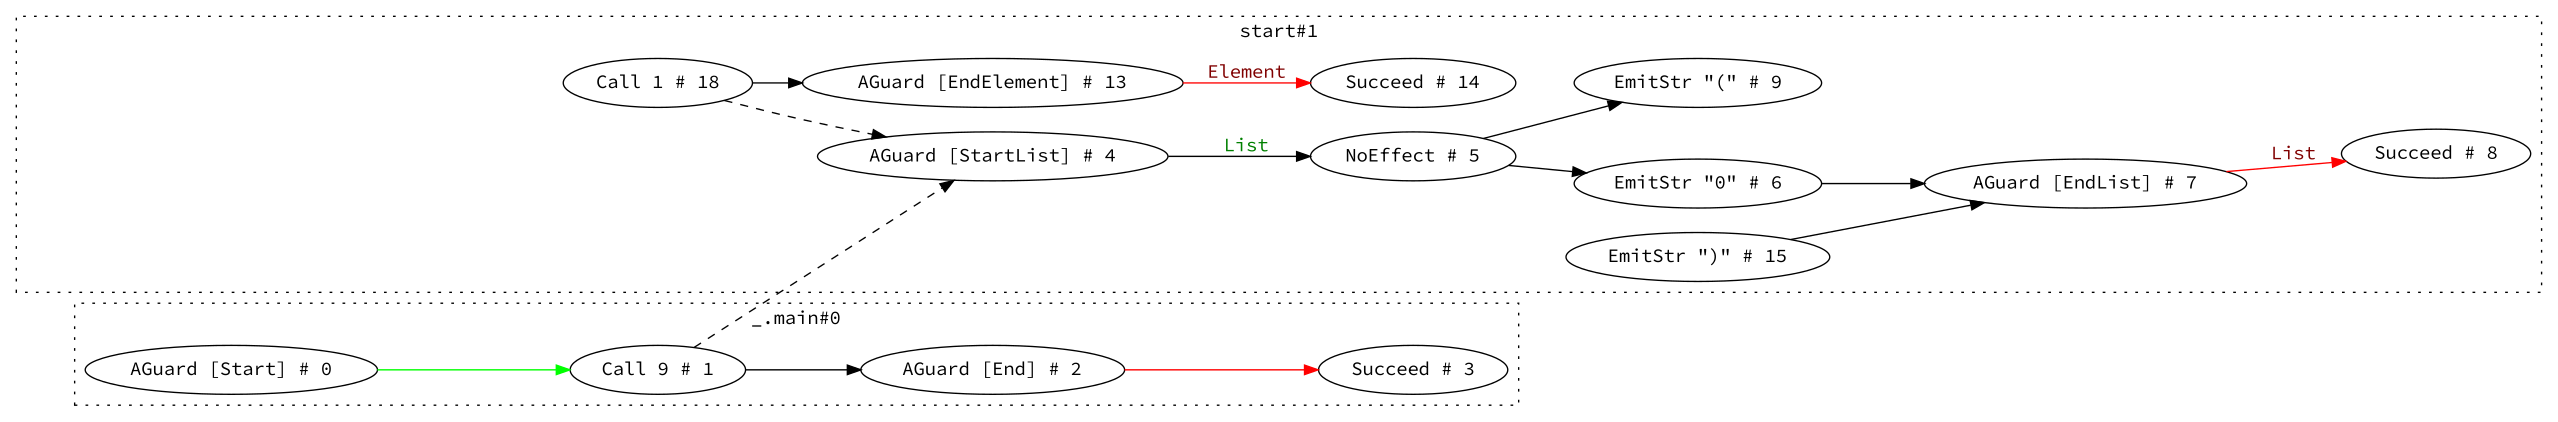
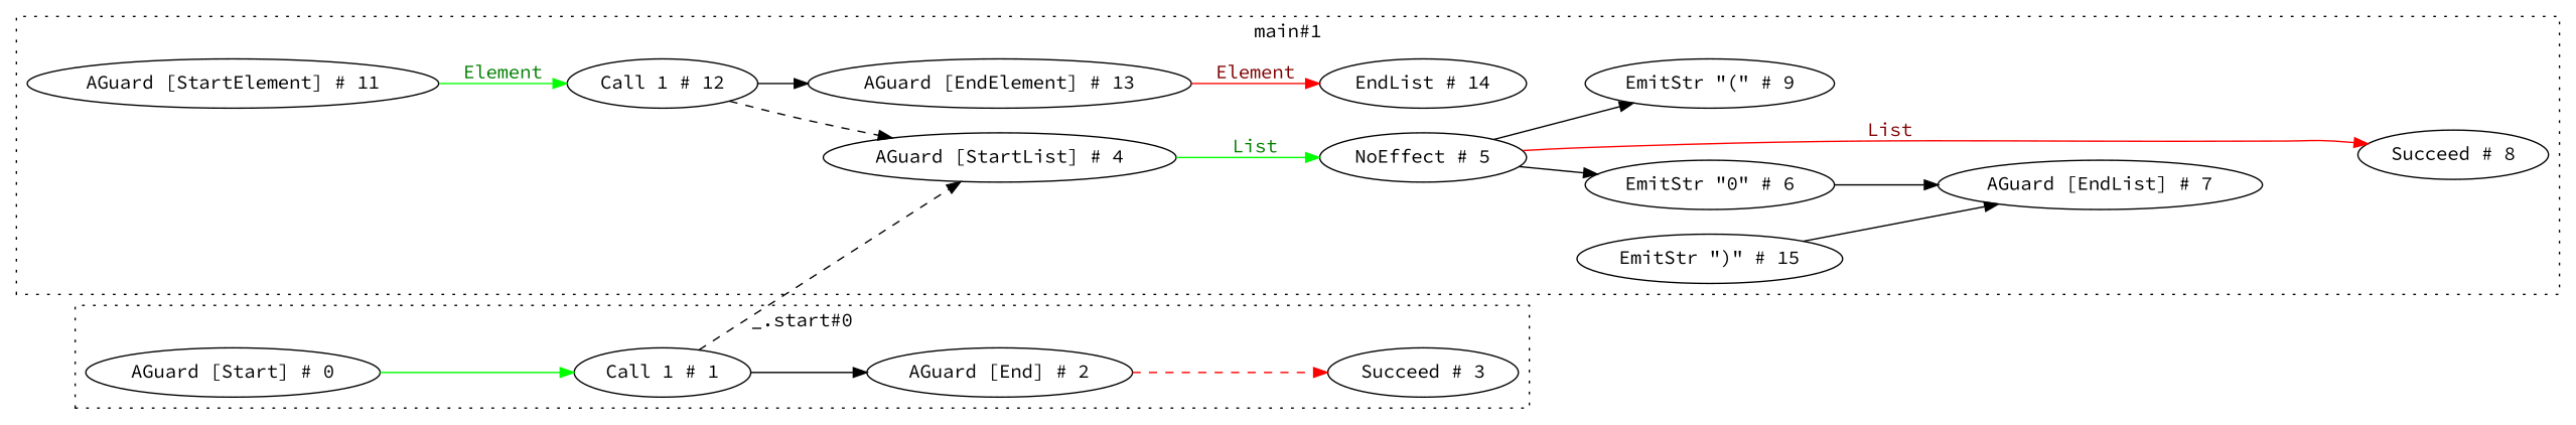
  digraph {
    fontname="Source Code Pro"
    rankdir=LR
    node [fontname="Source Code Pro"]
    edge [dir=forward fontname="Source Code Pro" style=solid weight=2]
    n1 [label="AGuard [StartList] # 4"]
    n2 [label="NoEffect # 5"]
    n3 [label="EmitStr \"0\" # 6"]
    n4 [label="AGuard [EndList] # 7"]
    n5 [label="Succeed # 8"]
    n6 [label="EmitStr \"(\" # 9"]
-   n8 [label="Call 1 # 18"]
+   n7 [label="AGuard [StartElement] # 11"]
+   n8 [label="Call 1 # 12"]
    n9 [label="AGuard [EndElement] # 13"]
-   n10 [label="Succeed # 14"]
+   n10 [label="EndList # 14"]
    n11 [label="EmitStr \")\" # 15"]
    n12 [label="AGuard [Start] # 0"]
-   n13 [label="Call 9 # 1"]
+   n13 [label="Call 1 # 1"]
    n14 [label="AGuard [End] # 2"]
    n15 [label="Succeed # 3"]
    subgraph cluster_1 {
-     label="start#1"
+     label="main#1"
      style=dotted
      n1
      n2
      n3
      n4
      n5
      n6
+     n7
      n8
      n9
      n10
      n11
    }
    subgraph cluster_2 {
-     label="_.main#0"
+     label="_.start#0"
      style=dotted
      n12
      n13
      n14
      n15
    }
-   n1 -> n2 [color=black fontcolor="#008000" label=List]
+   n1 -> n2 [color="#00FF00" fontcolor="#008000" label=List]
    n2 -> n3
    n2 -> n6
    n3 -> n4
-   n4 -> n5 [color="#FF0000" fontcolor="#800000" label=List]
+   n2 -> n5 [color="#FF0000" fontcolor="#800000" label=List]
+   n7 -> n8 [color="#00FF00" fontcolor="#008000" label=Element]
    n8 -> n1 [style=dashed weight=1]
    n8 -> n9
    n9 -> n10 [color="#FF0000" fontcolor="#800000" label=Element]
    n11 -> n4
    n12 -> n13 [color="#00FF00" fontcolor="#008000"]
    n13 -> n1 [style=dashed weight=1]
    n13 -> n14
-   n14 -> n15 [color="#FF0000" fontcolor="#800000"]
+   n14 -> n15 [color="#FF0000" fontcolor="#800000" style=dashed]
  }
